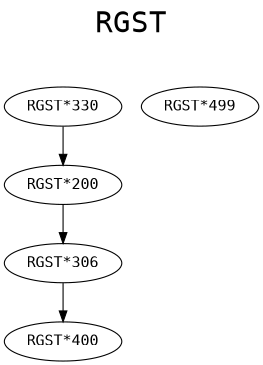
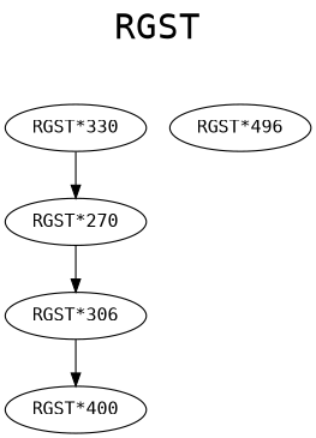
  digraph {
    fontname="DejaVu Sans Mono"
    fontsize=27
    label=RGST
    labelloc=t
    node [fontname="DejaVu Sans Mono"]
    edge [fontname="DejaVu Sans Mono" style=solid]
    n1 [label="RGST*306"]
-   "RGST*200"
+   "RGST*200" [label="RGST*270"]
    "RGST*400"
    "RGST*330"
-   "RGST*499"
+   "RGST*499" [label="RGST*496"]
    n1 -> "RGST*400"
    "RGST*200" -> n1
    "RGST*330" -> "RGST*200"
  }
